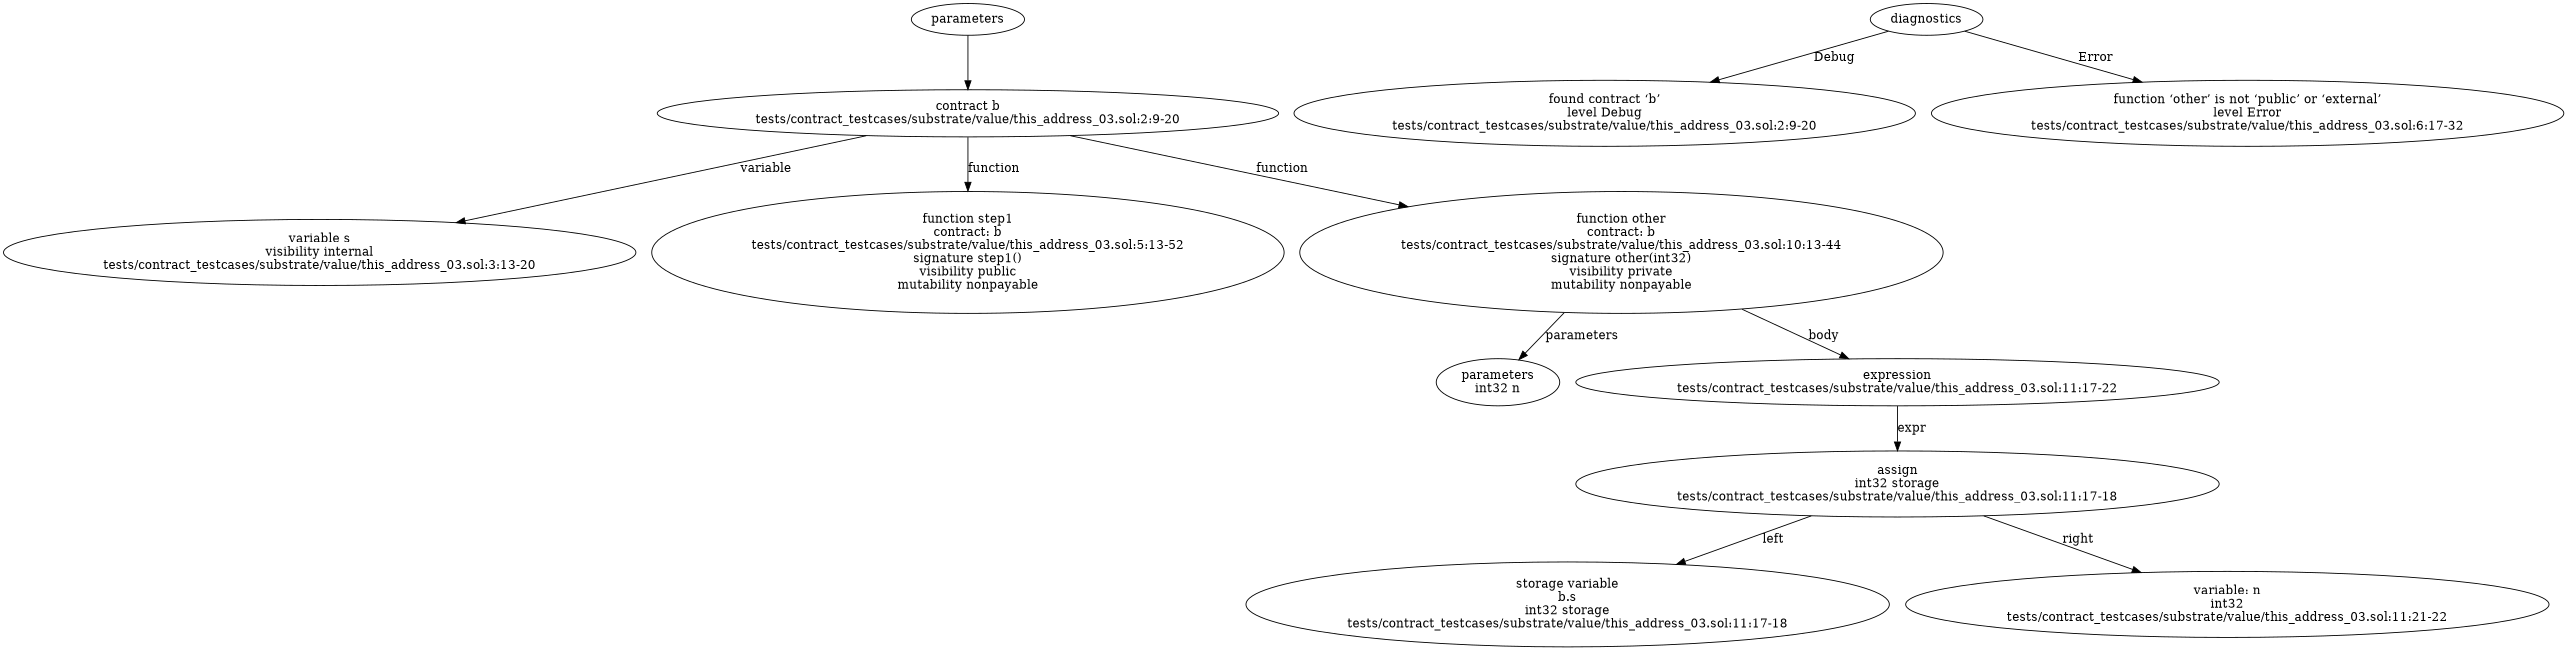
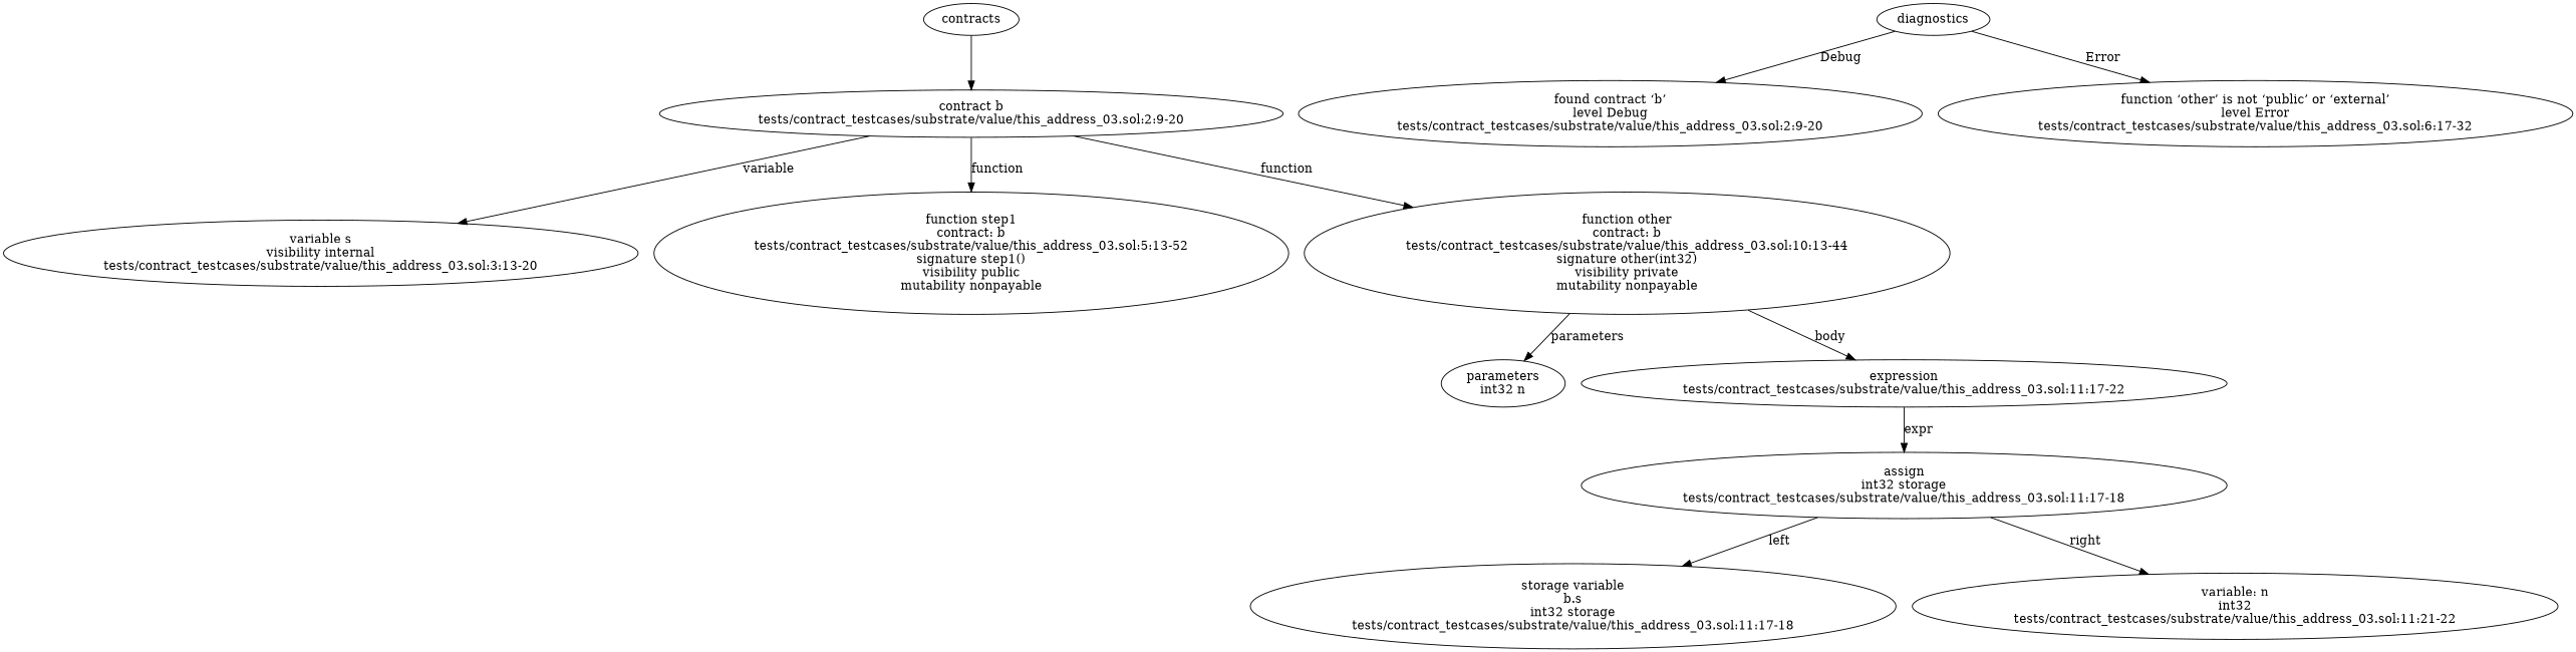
  strict digraph {
    n1 [label="contract b\ntests/contract_testcases/substrate/value/this_address_03.sol:2:9-20"]
    n2 [label="variable s\nvisibility internal\ntests/contract_testcases/substrate/value/this_address_03.sol:3:13-20"]
    n3 [label="function step1\ncontract: b\ntests/contract_testcases/substrate/value/this_address_03.sol:5:13-52\nsignature step1()\nvisibility public\nmutability nonpayable"]
    n4 [label="function other\ncontract: b\ntests/contract_testcases/substrate/value/this_address_03.sol:10:13-44\nsignature other(int32)\nvisibility private\nmutability nonpayable"]
    n5 [label="parameters\nint32 n"]
    n6 [label="expression\ntests/contract_testcases/substrate/value/this_address_03.sol:11:17-22"]
    n7 [label="assign\nint32 storage\ntests/contract_testcases/substrate/value/this_address_03.sol:11:17-18"]
    n8 [label="storage variable\nb.s\nint32 storage\ntests/contract_testcases/substrate/value/this_address_03.sol:11:17-18"]
    n9 [label="variable: n\nint32\ntests/contract_testcases/substrate/value/this_address_03.sol:11:21-22"]
    n10 [label="found contract ‘b’\nlevel Debug\ntests/contract_testcases/substrate/value/this_address_03.sol:2:9-20"]
    n11 [label="function ‘other’ is not ‘public’ or ‘external’\nlevel Error\ntests/contract_testcases/substrate/value/this_address_03.sol:6:17-32"]
-   contracts [label=parameters]
+   contracts
    diagnostics
    n1 -> n2 [label=variable]
    n1 -> n3 [label=function]
    n1 -> n4 [label=function]
    n4 -> n5 [label=parameters]
    n4 -> n6 [label=body]
    n6 -> n7 [label=expr]
    n7 -> n8 [label=left]
    n7 -> n9 [label=right]
    contracts -> n1
    diagnostics -> n10 [label=Debug]
    diagnostics -> n11 [label=Error]
  }
